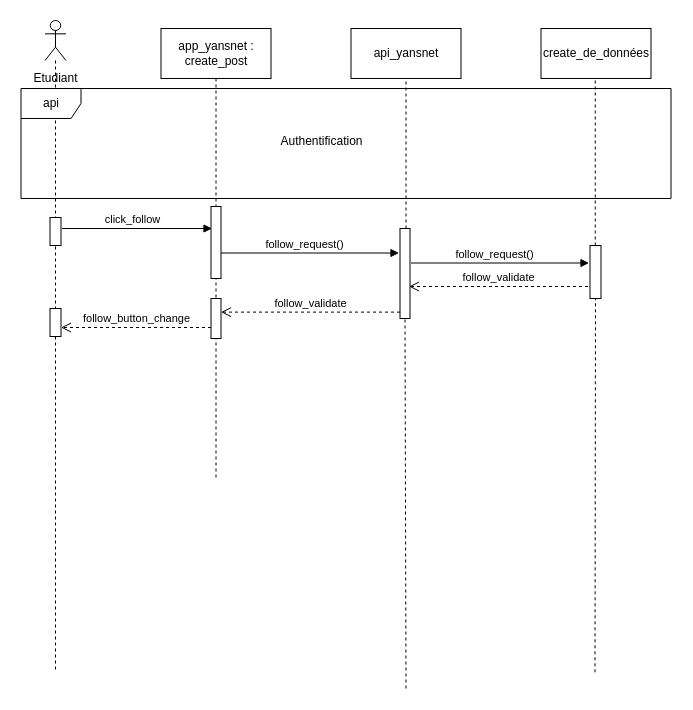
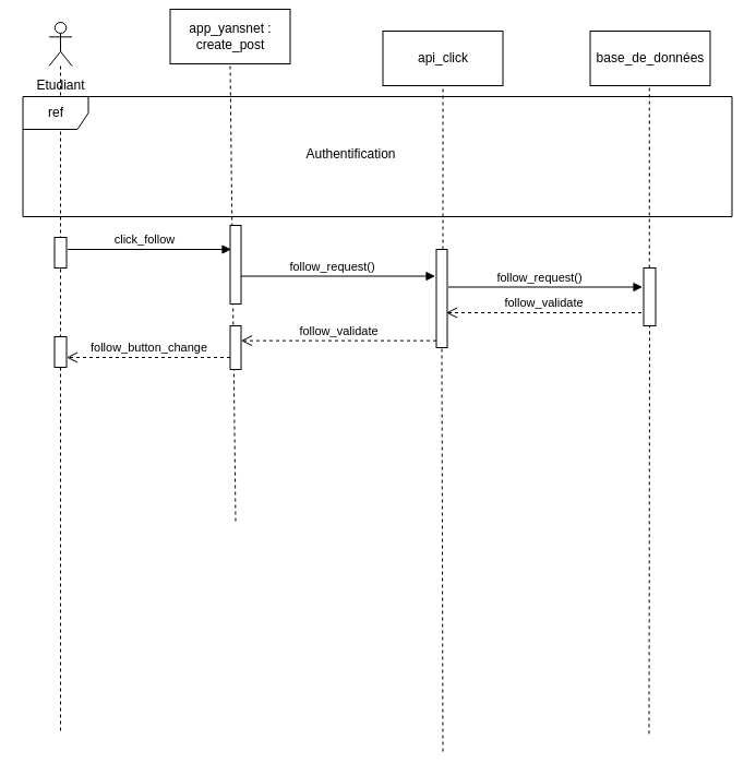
  <mxCell id="0" />
  <mxCell id="1" parent="0" />
- <mxCell id="2" value="app_yansnet :&lt;div&gt;create_post&lt;/div&gt;" style="html=1;whiteSpace=wrap;" vertex="1" parent="1"><mxGeometry x="160.5" y="28" width="110" height="50" as="geometry" /></mxCell>
- <mxCell id="3" value="api_yansnet" style="html=1;whiteSpace=wrap;" vertex="1" parent="1"><mxGeometry x="350.5" y="28" width="110" height="50" as="geometry" /></mxCell>
- <mxCell id="4" value="create_de_données" style="html=1;whiteSpace=wrap;" vertex="1" parent="1"><mxGeometry x="540.5" y="28" width="110" height="50" as="geometry" /></mxCell>
+ <mxCell id="2" value="app_yansnet :&lt;div&gt;create_post&lt;/div&gt;" style="html=1;whiteSpace=wrap;" vertex="1" parent="1"><mxGeometry x="155.5" y="8" width="110" height="50" as="geometry" /></mxCell>
+ <mxCell id="3" value="api_click" style="html=1;whiteSpace=wrap;" vertex="1" parent="1"><mxGeometry x="350.5" y="28" width="110" height="50" as="geometry" /></mxCell>
+ <mxCell id="4" value="base_de_données" style="html=1;whiteSpace=wrap;" vertex="1" parent="1"><mxGeometry x="540.5" y="28" width="110" height="50" as="geometry" /></mxCell>
  <mxCell id="5" value="click_follow" style="html=1;verticalAlign=bottom;endArrow=block;curved=0;rounded=0;" edge="1" parent="1"><mxGeometry x="-0.067" width="80" relative="1" as="geometry"><mxPoint x="61.5" y="228" as="sourcePoint" /><mxPoint x="211.5" y="228" as="targetPoint" /><mxPoint as="offset" /></mxGeometry></mxCell>
  <mxCell id="6" value="" style="shape=umlLifeline;perimeter=lifelinePerimeter;whiteSpace=wrap;html=1;container=1;dropTarget=0;collapsible=0;recursiveResize=0;outlineConnect=0;portConstraint=eastwest;newEdgeStyle={&quot;curved&quot;:0,&quot;rounded&quot;:0};participant=umlActor;" vertex="1" parent="1"><mxGeometry x="44.5" y="20" width="21" height="650" as="geometry" /></mxCell>
  <mxCell id="7" value="" style="html=1;points=[[0,0,0,0,5],[0,1,0,0,-5],[1,0,0,0,5],[1,1,0,0,-5]];perimeter=orthogonalPerimeter;outlineConnect=0;targetShapes=umlLifeline;portConstraint=eastwest;newEdgeStyle={&quot;curved&quot;:0,&quot;rounded&quot;:0};" vertex="1" parent="6"><mxGeometry x="5" y="288" width="11" height="28" as="geometry" /></mxCell>
  <mxCell id="8" value="" style="html=1;points=[[0,0,0,0,5],[0,1,0,0,-5],[1,0,0,0,5],[1,1,0,0,-5]];perimeter=orthogonalPerimeter;outlineConnect=0;targetShapes=umlLifeline;portConstraint=eastwest;newEdgeStyle={&quot;curved&quot;:0,&quot;rounded&quot;:0};" vertex="1" parent="1"><mxGeometry x="49.5" y="217" width="11" height="28" as="geometry" /></mxCell>
  <mxCell id="9" value="" style="endArrow=none;dashed=1;html=1;rounded=0;entryX=0.5;entryY=1;entryDx=0;entryDy=0;" edge="1" parent="1" target="2"><mxGeometry width="50" height="50" relative="1" as="geometry"><mxPoint x="215.5" y="477" as="sourcePoint" /><mxPoint x="450.5" y="308" as="targetPoint" /></mxGeometry></mxCell>
  <mxCell id="10" value="" style="html=1;points=[[0,0,0,0,5],[0,1,0,0,-5],[1,0,0,0,5],[1,1,0,0,-5]];perimeter=orthogonalPerimeter;outlineConnect=0;targetShapes=umlLifeline;portConstraint=eastwest;newEdgeStyle={&quot;curved&quot;:0,&quot;rounded&quot;:0};" vertex="1" parent="1"><mxGeometry x="210.5" y="206" width="10" height="72" as="geometry" /></mxCell>
  <mxCell id="11" value="" style="endArrow=none;dashed=1;html=1;rounded=0;entryX=0.5;entryY=1;entryDx=0;entryDy=0;" edge="1" parent="1" source="17"><mxGeometry width="50" height="50" relative="1" as="geometry"><mxPoint x="405.5" y="688" as="sourcePoint" /><mxPoint x="405.5" y="78" as="targetPoint" /></mxGeometry></mxCell>
  <mxCell id="12" value="" style="endArrow=none;dashed=1;html=1;rounded=0;entryX=0.5;entryY=1;entryDx=0;entryDy=0;" edge="1" parent="1" source="21"><mxGeometry width="50" height="50" relative="1" as="geometry"><mxPoint x="594.5" y="671.81" as="sourcePoint" /><mxPoint x="594.79" y="78" as="targetPoint" /></mxGeometry></mxCell>
  <mxCell id="13" value="Authentification" style="text;html=1;align=center;verticalAlign=middle;resizable=0;points=[];autosize=1;strokeColor=none;fillColor=none;" vertex="1" parent="1"><mxGeometry x="265.5" y="126" width="110" height="30" as="geometry" /></mxCell>
- <mxCell id="14" value="api" style="shape=umlFrame;whiteSpace=wrap;html=1;pointerEvents=0;fillColor=#FFFFFF;" vertex="1" parent="1"><mxGeometry x="20.5" y="88" width="650" height="110" as="geometry" /></mxCell>
+ <mxCell id="14" value="ref" style="shape=umlFrame;whiteSpace=wrap;html=1;pointerEvents=0;fillColor=#FFFFFF;" vertex="1" parent="1"><mxGeometry x="20.5" y="88" width="650" height="110" as="geometry" /></mxCell>
  <mxCell id="15" value="Etudiant" style="text;html=1;align=center;verticalAlign=middle;resizable=0;points=[];autosize=1;strokeColor=none;fillColor=none;" vertex="1" parent="1"><mxGeometry x="20" y="63" width="70" height="30" as="geometry" /></mxCell>
  <mxCell id="16" value="" style="endArrow=none;dashed=1;html=1;rounded=0;entryX=0.5;entryY=1;entryDx=0;entryDy=0;" edge="1" parent="1" target="17"><mxGeometry width="50" height="50" relative="1" as="geometry"><mxPoint x="405.5" y="688" as="sourcePoint" /><mxPoint x="405.5" y="78" as="targetPoint" /></mxGeometry></mxCell>
  <mxCell id="17" value="" style="html=1;points=[[0,0,0,0,5],[0,1,0,0,-5],[1,0,0,0,5],[1,1,0,0,-5]];perimeter=orthogonalPerimeter;outlineConnect=0;targetShapes=umlLifeline;portConstraint=eastwest;newEdgeStyle={&quot;curved&quot;:0,&quot;rounded&quot;:0};" vertex="1" parent="1"><mxGeometry x="399.5" y="228" width="10" height="90" as="geometry" /></mxCell>
  <mxCell id="18" value="follow_request()" style="html=1;verticalAlign=bottom;endArrow=block;curved=0;rounded=0;" edge="1" parent="1"><mxGeometry x="-0.067" width="80" relative="1" as="geometry"><mxPoint x="220.5" y="252.5" as="sourcePoint" /><mxPoint x="398.5" y="252.5" as="targetPoint" /><mxPoint as="offset" /></mxGeometry></mxCell>
  <mxCell id="19" value="follow_request()" style="html=1;verticalAlign=bottom;endArrow=block;curved=0;rounded=0;" edge="1" parent="1"><mxGeometry x="-0.067" width="80" relative="1" as="geometry"><mxPoint x="410.5" y="262.5" as="sourcePoint" /><mxPoint x="588.5" y="262.5" as="targetPoint" /><mxPoint as="offset" /></mxGeometry></mxCell>
  <mxCell id="20" value="" style="endArrow=none;dashed=1;html=1;rounded=0;entryX=0.5;entryY=1;entryDx=0;entryDy=0;" edge="1" parent="1" target="21"><mxGeometry width="50" height="50" relative="1" as="geometry"><mxPoint x="594.5" y="671.81" as="sourcePoint" /><mxPoint x="594.79" y="78" as="targetPoint" /></mxGeometry></mxCell>
  <mxCell id="21" value="" style="html=1;points=[[0,0,0,0,5],[0,1,0,0,-5],[1,0,0,0,5],[1,1,0,0,-5]];perimeter=orthogonalPerimeter;outlineConnect=0;targetShapes=umlLifeline;portConstraint=eastwest;newEdgeStyle={&quot;curved&quot;:0,&quot;rounded&quot;:0};" vertex="1" parent="1"><mxGeometry x="589.5" y="245" width="11" height="53" as="geometry" /></mxCell>
  <mxCell id="22" value="follow_validate" style="html=1;verticalAlign=bottom;endArrow=open;dashed=1;endSize=8;curved=0;rounded=0;" edge="1" parent="1"><mxGeometry relative="1" as="geometry"><mxPoint x="587.5" y="286" as="sourcePoint" /><mxPoint x="408.5" y="286" as="targetPoint" /></mxGeometry></mxCell>
  <mxCell id="23" value="follow_validate" style="html=1;verticalAlign=bottom;endArrow=open;dashed=1;endSize=8;curved=0;rounded=0;" edge="1" parent="1"><mxGeometry relative="1" as="geometry"><mxPoint x="399.5" y="311.62" as="sourcePoint" /><mxPoint x="220.5" y="311.62" as="targetPoint" /></mxGeometry></mxCell>
  <mxCell id="24" value="follow_button_change" style="html=1;verticalAlign=bottom;endArrow=open;dashed=1;endSize=8;curved=0;rounded=0;" edge="1" parent="1"><mxGeometry relative="1" as="geometry"><mxPoint x="210.5" y="327" as="sourcePoint" /><mxPoint x="60.5" y="327" as="targetPoint" /></mxGeometry></mxCell>
  <mxCell id="25" value="" style="html=1;points=[[0,0,0,0,5],[0,1,0,0,-5],[1,0,0,0,5],[1,1,0,0,-5]];perimeter=orthogonalPerimeter;outlineConnect=0;targetShapes=umlLifeline;portConstraint=eastwest;newEdgeStyle={&quot;curved&quot;:0,&quot;rounded&quot;:0};" vertex="1" parent="1"><mxGeometry x="210.5" y="298" width="10" height="40" as="geometry" /></mxCell>
